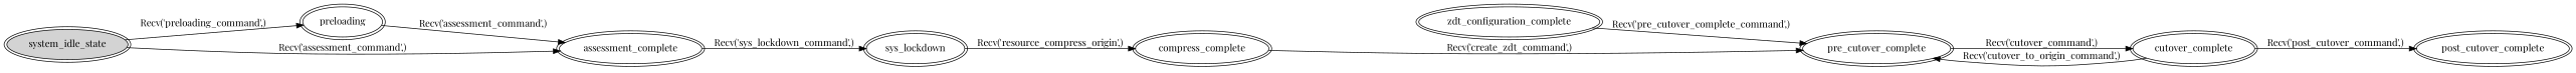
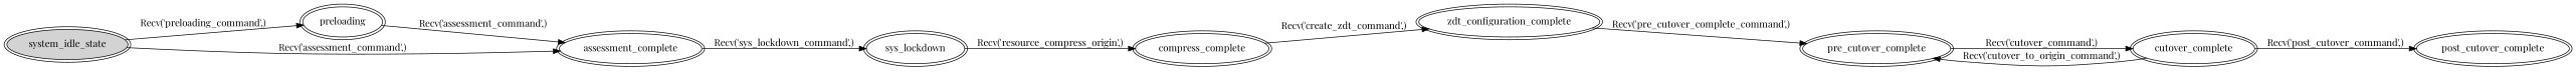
  digraph {
    fontname="Playfair Display"
    rankdir=LR
    node [fillcolor=white fontname="Playfair Display" peripheries=2 shape=ellipse style=filled]
    edge [fontname="Playfair Display"]
    preloading
    assessment_complete
    sys_lockdown
    compress_complete
    zdt_configuration_complete
    pre_cutover_complete
    cutover_complete
    post_cutover_complete
    system_idle_state [fillcolor=lightgray]
    preloading -> assessment_complete [label="Recv('assessment_command',)"]
    assessment_complete -> sys_lockdown [label="Recv('sys_lockdown_command',)"]
    sys_lockdown -> compress_complete [label="Recv('resource_compress_origin',)"]
-   compress_complete -> pre_cutover_complete [label="Recv('create_zdt_command',)"]
+   compress_complete -> zdt_configuration_complete [label="Recv('create_zdt_command',)"]
    zdt_configuration_complete -> pre_cutover_complete [label="Recv('pre_cutover_complete_command',)"]
    pre_cutover_complete -> cutover_complete [label="Recv('cutover_command',)"]
    cutover_complete -> pre_cutover_complete [label="Recv('cutover_to_origin_command',)"]
    cutover_complete -> post_cutover_complete [label="Recv('post_cutover_command',)"]
    system_idle_state -> preloading [label="Recv('preloading_command',)"]
    system_idle_state -> assessment_complete [label="Recv('assessment_command',)"]
  }
